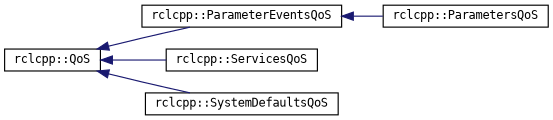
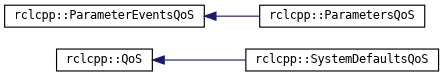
  digraph {
    fontname="DejaVu Sans Mono"
    rankdir=LR
    node [color=black fillcolor=white fontname="DejaVu Sans Mono" fontsize=10 shape=record style=filled]
    edge [color=midnightblue dir=back fontname="DejaVu Sans Mono" fontsize=10 labelfontname=Helvetica labelfontsize=10 style=solid]
    n1 [height=0.2 label="rclcpp::QoS" width=0.4]
    n2 [height=0.2 label="rclcpp::ParameterEventsQoS" width=0.4]
-   n3 [height=0.2 label="rclcpp::ServicesQoS" width=0.4]
    n4 [height=0.2 label="rclcpp::SystemDefaultsQoS" width=0.4]
    n5 [height=0.2 label="rclcpp::ParametersQoS" width=0.4]
-   n1 -> n2
-   n1 -> n3
    n1 -> n4
    n2 -> n5
  }
